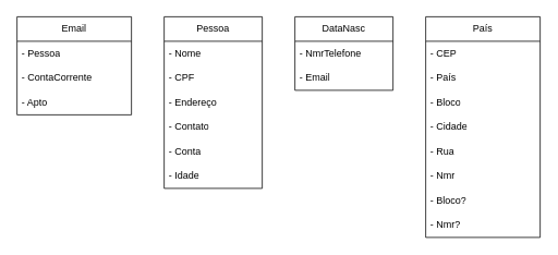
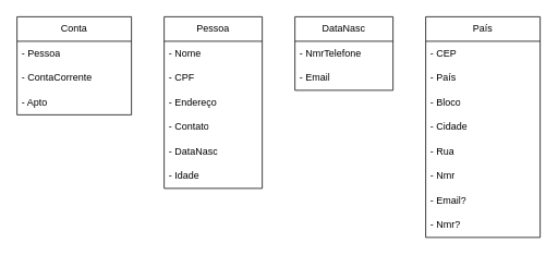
  <mxCell id="0" />
  <mxCell id="1" parent="0" />
- <mxCell id="2" value="Email" style="swimlane;fontStyle=0;childLayout=stackLayout;horizontal=1;startSize=30;horizontalStack=0;resizeParent=1;resizeParentMax=0;resizeLast=0;collapsible=1;marginBottom=0;whiteSpace=wrap;html=1;" parent="1" vertex="1"><mxGeometry x="20" y="20" width="140" height="120" as="geometry"><mxRectangle x="50" y="30" width="70" height="30" as="alternateBounds" /></mxGeometry></mxCell>
+ <mxCell id="2" value="Conta" style="swimlane;fontStyle=0;childLayout=stackLayout;horizontal=1;startSize=30;horizontalStack=0;resizeParent=1;resizeParentMax=0;resizeLast=0;collapsible=1;marginBottom=0;whiteSpace=wrap;html=1;" parent="1" vertex="1"><mxGeometry x="20" y="20" width="140" height="120" as="geometry"><mxRectangle x="50" y="30" width="70" height="30" as="alternateBounds" /></mxGeometry></mxCell>
  <mxCell id="3" value="- Pessoa" style="text;strokeColor=none;fillColor=none;align=left;verticalAlign=middle;spacingLeft=4;spacingRight=4;overflow=hidden;points=[[0,0.5],[1,0.5]];portConstraint=eastwest;rotatable=0;whiteSpace=wrap;html=1;" parent="2" vertex="1"><mxGeometry y="30" width="140" height="30" as="geometry" /></mxCell>
  <mxCell id="4" value="- ContaCorrente" style="text;strokeColor=none;fillColor=none;align=left;verticalAlign=middle;spacingLeft=4;spacingRight=4;overflow=hidden;points=[[0,0.5],[1,0.5]];portConstraint=eastwest;rotatable=0;whiteSpace=wrap;html=1;" parent="2" vertex="1"><mxGeometry y="60" width="140" height="30" as="geometry" /></mxCell>
  <mxCell id="5" value="- Apto" style="text;strokeColor=none;fillColor=none;align=left;verticalAlign=middle;spacingLeft=4;spacingRight=4;overflow=hidden;points=[[0,0.5],[1,0.5]];portConstraint=eastwest;rotatable=0;whiteSpace=wrap;html=1;" parent="2" vertex="1"><mxGeometry y="90" width="140" height="30" as="geometry" /></mxCell>
  <mxCell id="6" value="Pessoa" style="swimlane;fontStyle=0;childLayout=stackLayout;horizontal=1;startSize=30;horizontalStack=0;resizeParent=1;resizeParentMax=0;resizeLast=0;collapsible=1;marginBottom=0;whiteSpace=wrap;html=1;" vertex="1" parent="1"><mxGeometry x="200" y="20" width="120" height="210" as="geometry" /></mxCell>
  <mxCell id="7" value="- Nome" style="text;strokeColor=none;fillColor=none;align=left;verticalAlign=middle;spacingLeft=4;spacingRight=4;overflow=hidden;points=[[0,0.5],[1,0.5]];portConstraint=eastwest;rotatable=0;whiteSpace=wrap;html=1;" vertex="1" parent="6"><mxGeometry y="30" width="120" height="30" as="geometry" /></mxCell>
  <mxCell id="8" value="- CPF" style="text;strokeColor=none;fillColor=none;align=left;verticalAlign=middle;spacingLeft=4;spacingRight=4;overflow=hidden;points=[[0,0.5],[1,0.5]];portConstraint=eastwest;rotatable=0;whiteSpace=wrap;html=1;" vertex="1" parent="6"><mxGeometry y="60" width="120" height="30" as="geometry" /></mxCell>
  <mxCell id="9" value="- Endereço" style="text;strokeColor=none;fillColor=none;align=left;verticalAlign=middle;spacingLeft=4;spacingRight=4;overflow=hidden;points=[[0,0.5],[1,0.5]];portConstraint=eastwest;rotatable=0;whiteSpace=wrap;html=1;" vertex="1" parent="6"><mxGeometry y="90" width="120" height="30" as="geometry" /></mxCell>
  <mxCell id="10" value="- Contato" style="text;strokeColor=none;fillColor=none;align=left;verticalAlign=middle;spacingLeft=4;spacingRight=4;overflow=hidden;points=[[0,0.5],[1,0.5]];portConstraint=eastwest;rotatable=0;whiteSpace=wrap;html=1;" vertex="1" parent="6"><mxGeometry y="120" width="120" height="30" as="geometry" /></mxCell>
- <mxCell id="11" value="- Conta" style="text;strokeColor=none;fillColor=none;align=left;verticalAlign=middle;spacingLeft=4;spacingRight=4;overflow=hidden;points=[[0,0.5],[1,0.5]];portConstraint=eastwest;rotatable=0;whiteSpace=wrap;html=1;" vertex="1" parent="6"><mxGeometry y="150" width="120" height="30" as="geometry" /></mxCell>
+ <mxCell id="11" value="- DataNasc" style="text;strokeColor=none;fillColor=none;align=left;verticalAlign=middle;spacingLeft=4;spacingRight=4;overflow=hidden;points=[[0,0.5],[1,0.5]];portConstraint=eastwest;rotatable=0;whiteSpace=wrap;html=1;" vertex="1" parent="6"><mxGeometry y="150" width="120" height="30" as="geometry" /></mxCell>
  <mxCell id="12" value="- Idade" style="text;strokeColor=none;fillColor=none;align=left;verticalAlign=middle;spacingLeft=4;spacingRight=4;overflow=hidden;points=[[0,0.5],[1,0.5]];portConstraint=eastwest;rotatable=0;whiteSpace=wrap;html=1;" vertex="1" parent="6"><mxGeometry y="180" width="120" height="30" as="geometry" /></mxCell>
  <mxCell id="13" value="DataNasc" style="swimlane;fontStyle=0;childLayout=stackLayout;horizontal=1;startSize=30;horizontalStack=0;resizeParent=1;resizeParentMax=0;resizeLast=0;collapsible=1;marginBottom=0;whiteSpace=wrap;html=1;" vertex="1" parent="1"><mxGeometry x="360" y="20" width="120" height="90" as="geometry" /></mxCell>
  <mxCell id="14" value="- NmrTelefone" style="text;strokeColor=none;fillColor=none;align=left;verticalAlign=middle;spacingLeft=4;spacingRight=4;overflow=hidden;points=[[0,0.5],[1,0.5]];portConstraint=eastwest;rotatable=0;whiteSpace=wrap;html=1;" vertex="1" parent="13"><mxGeometry y="30" width="120" height="30" as="geometry" /></mxCell>
  <mxCell id="15" value="- Email" style="text;strokeColor=none;fillColor=none;align=left;verticalAlign=middle;spacingLeft=4;spacingRight=4;overflow=hidden;points=[[0,0.5],[1,0.5]];portConstraint=eastwest;rotatable=0;whiteSpace=wrap;html=1;" vertex="1" parent="13"><mxGeometry y="60" width="120" height="30" as="geometry" /></mxCell>
  <mxCell id="16" value="País" style="swimlane;fontStyle=0;childLayout=stackLayout;horizontal=1;startSize=30;horizontalStack=0;resizeParent=1;resizeParentMax=0;resizeLast=0;collapsible=1;marginBottom=0;whiteSpace=wrap;html=1;" vertex="1" parent="1"><mxGeometry x="520" y="20" width="140" height="270" as="geometry" /></mxCell>
  <mxCell id="17" value="- CEP" style="text;strokeColor=none;fillColor=none;align=left;verticalAlign=middle;spacingLeft=4;spacingRight=4;overflow=hidden;points=[[0,0.5],[1,0.5]];portConstraint=eastwest;rotatable=0;whiteSpace=wrap;html=1;" vertex="1" parent="16"><mxGeometry y="30" width="140" height="30" as="geometry" /></mxCell>
  <mxCell id="18" value="- País" style="text;strokeColor=none;fillColor=none;align=left;verticalAlign=middle;spacingLeft=4;spacingRight=4;overflow=hidden;points=[[0,0.5],[1,0.5]];portConstraint=eastwest;rotatable=0;whiteSpace=wrap;html=1;" vertex="1" parent="16"><mxGeometry y="60" width="140" height="30" as="geometry" /></mxCell>
  <mxCell id="19" value="- Bloco" style="text;strokeColor=none;fillColor=none;align=left;verticalAlign=middle;spacingLeft=4;spacingRight=4;overflow=hidden;points=[[0,0.5],[1,0.5]];portConstraint=eastwest;rotatable=0;whiteSpace=wrap;html=1;" vertex="1" parent="16"><mxGeometry y="90" width="140" height="30" as="geometry" /></mxCell>
  <mxCell id="20" value="- Cidade" style="text;strokeColor=none;fillColor=none;align=left;verticalAlign=middle;spacingLeft=4;spacingRight=4;overflow=hidden;points=[[0,0.5],[1,0.5]];portConstraint=eastwest;rotatable=0;whiteSpace=wrap;html=1;" vertex="1" parent="16"><mxGeometry y="120" width="140" height="30" as="geometry" /></mxCell>
  <mxCell id="21" value="- Rua" style="text;strokeColor=none;fillColor=none;align=left;verticalAlign=middle;spacingLeft=4;spacingRight=4;overflow=hidden;points=[[0,0.5],[1,0.5]];portConstraint=eastwest;rotatable=0;whiteSpace=wrap;html=1;" vertex="1" parent="16"><mxGeometry y="150" width="140" height="30" as="geometry" /></mxCell>
  <mxCell id="22" value="- Nmr" style="text;strokeColor=none;fillColor=none;align=left;verticalAlign=middle;spacingLeft=4;spacingRight=4;overflow=hidden;points=[[0,0.5],[1,0.5]];portConstraint=eastwest;rotatable=0;whiteSpace=wrap;html=1;" vertex="1" parent="16"><mxGeometry y="180" width="140" height="30" as="geometry" /></mxCell>
- <mxCell id="23" value="- Bloco?" style="text;strokeColor=none;fillColor=none;align=left;verticalAlign=middle;spacingLeft=4;spacingRight=4;overflow=hidden;points=[[0,0.5],[1,0.5]];portConstraint=eastwest;rotatable=0;whiteSpace=wrap;html=1;" vertex="1" parent="16"><mxGeometry y="210" width="140" height="30" as="geometry" /></mxCell>
+ <mxCell id="23" value="- Email?" style="text;strokeColor=none;fillColor=none;align=left;verticalAlign=middle;spacingLeft=4;spacingRight=4;overflow=hidden;points=[[0,0.5],[1,0.5]];portConstraint=eastwest;rotatable=0;whiteSpace=wrap;html=1;" vertex="1" parent="16"><mxGeometry y="210" width="140" height="30" as="geometry" /></mxCell>
  <mxCell id="24" value="- Nmr?" style="text;strokeColor=none;fillColor=none;align=left;verticalAlign=middle;spacingLeft=4;spacingRight=4;overflow=hidden;points=[[0,0.5],[1,0.5]];portConstraint=eastwest;rotatable=0;whiteSpace=wrap;html=1;" vertex="1" parent="16"><mxGeometry y="240" width="140" height="30" as="geometry" /></mxCell>
